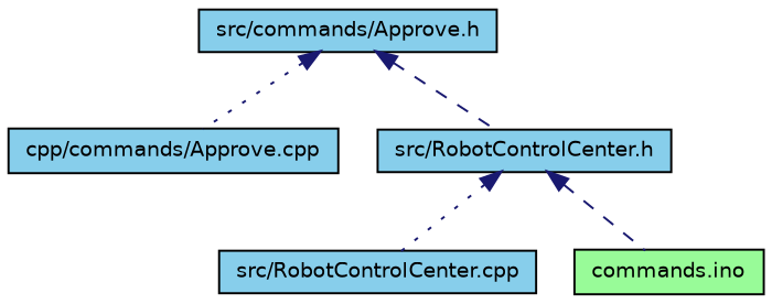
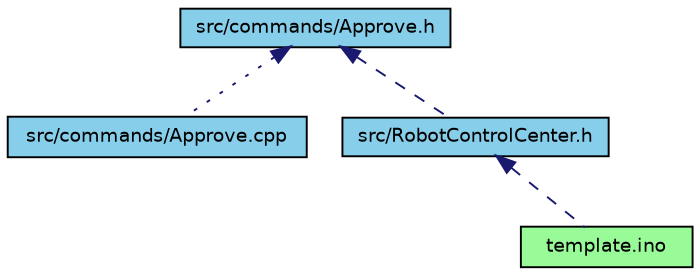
  digraph {
    node [color=black fillcolor=skyblue fontname=Helvetica fontsize=10 shape=record style=filled]
    edge [color=midnightblue dir=back fontname=Helvetica fontsize=10 labelfontname=Helvetica labelfontsize=10 style=dotted]
    n1 [fontcolor=black height=0.2 label="src/commands/Approve.h" width=0.4]
-   n2 [height=0.2 label="cpp/commands/Approve.cpp" width=0.4]
+   n2 [height=0.2 label="src/commands/Approve.cpp" width=0.4]
    n3 [height=0.2 label="src/RobotControlCenter.h" width=0.4]
-   n4 [height=0.2 label="src/RobotControlCenter.cpp" width=0.4]
-   n5 [fillcolor=palegreen height=0.2 label="commands.ino" width=0.4]
+   n5 [fillcolor=palegreen height=0.2 label="template.ino" width=0.4]
    n1 -> n2
    n1 -> n3 [style=dashed]
-   n3 -> n4
    n3 -> n5 [style=dashed]
  }
